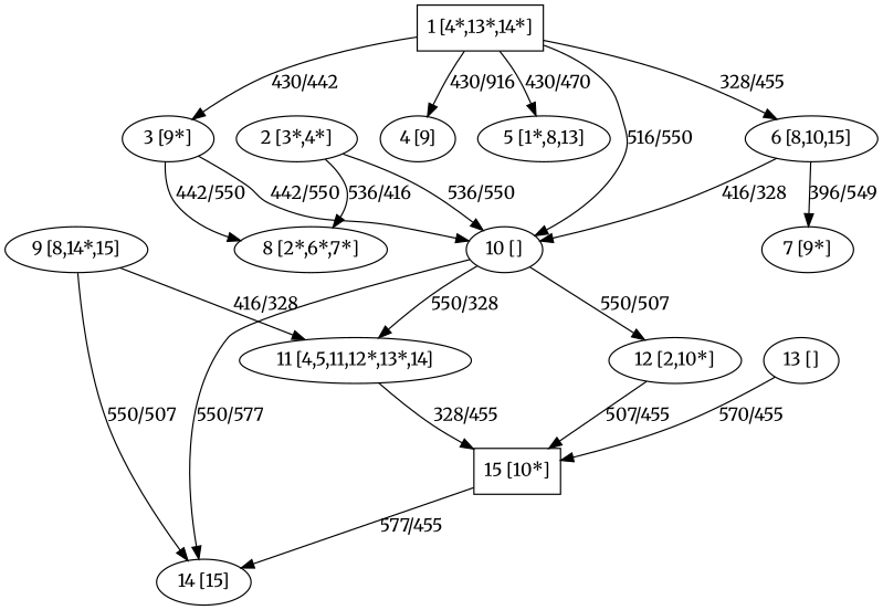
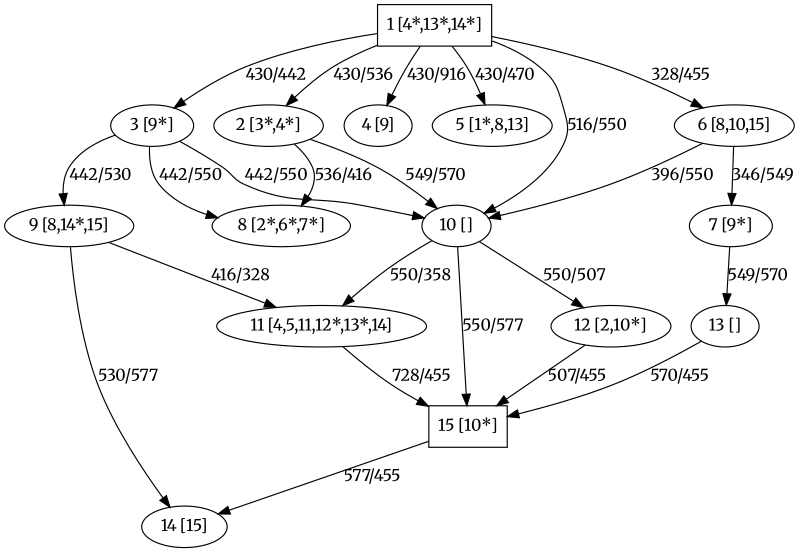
  strict digraph {
    fontname=Merriweather
    rankdir=UD
    node [fontname=Merriweather]
    edge [fontname=Merriweather]
    n1 [label="1 [4*,13*,14*]" shape=box]
    n2 [label="2 [3*,4*]"]
    n3 [label="3 [9*]"]
    n4 [label="4 [9]"]
    n5 [label="5 [1*,8,13]"]
    n6 [label="6 [8,10,15]"]
    n7 [label="10 []"]
    n8 [label="8 [2*,6*,7*]"]
    n9 [label="9 [8,14*,15]"]
    n10 [label="7 [9*]"]
    n11 [label="13 []"]
    n12 [label="11 [4,5,11,12*,13*,14]"]
    n13 [label="12 [2,10*]"]
    n14 [label="14 [15]"]
    n15 [label="15 [10*]" shape=box]
+   n1 -> n2 [label="430/536"]
    n1 -> n3 [label="430/442"]
    n1 -> n4 [label="430/916"]
    n1 -> n5 [label="430/470"]
    n1 -> n6 [label="328/455"]
    n1 -> n7 [label="516/550"]
-   n2 -> n7 [label="536/550"]
+   n2 -> n7 [label="549/570"]
    n2 -> n8 [label="536/416"]
    n3 -> n7 [label="442/550"]
    n3 -> n8 [label="442/550"]
-   n6 -> n7 [label="416/328"]
-   n6 -> n10 [label="396/549"]
-   n7 -> n12 [label="550/328"]
+   n3 -> n9 [label="442/530"]
+   n6 -> n7 [label="396/550"]
+   n6 -> n10 [label="346/549"]
+   n7 -> n12 [label="550/358"]
    n7 -> n13 [label="550/507"]
-   n7 -> n14 [label="550/577"]
+   n7 -> n15 [label="550/577"]
    n9 -> n12 [label="416/328"]
-   n9 -> n14 [label="550/507"]
+   n9 -> n14 [label="530/577"]
+   n10 -> n11 [label="549/570"]
    n11 -> n15 [label="570/455"]
-   n12 -> n15 [label="328/455"]
+   n12 -> n15 [label="728/455"]
    n13 -> n15 [label="507/455"]
    n15 -> n14 [label="577/455"]
  }
